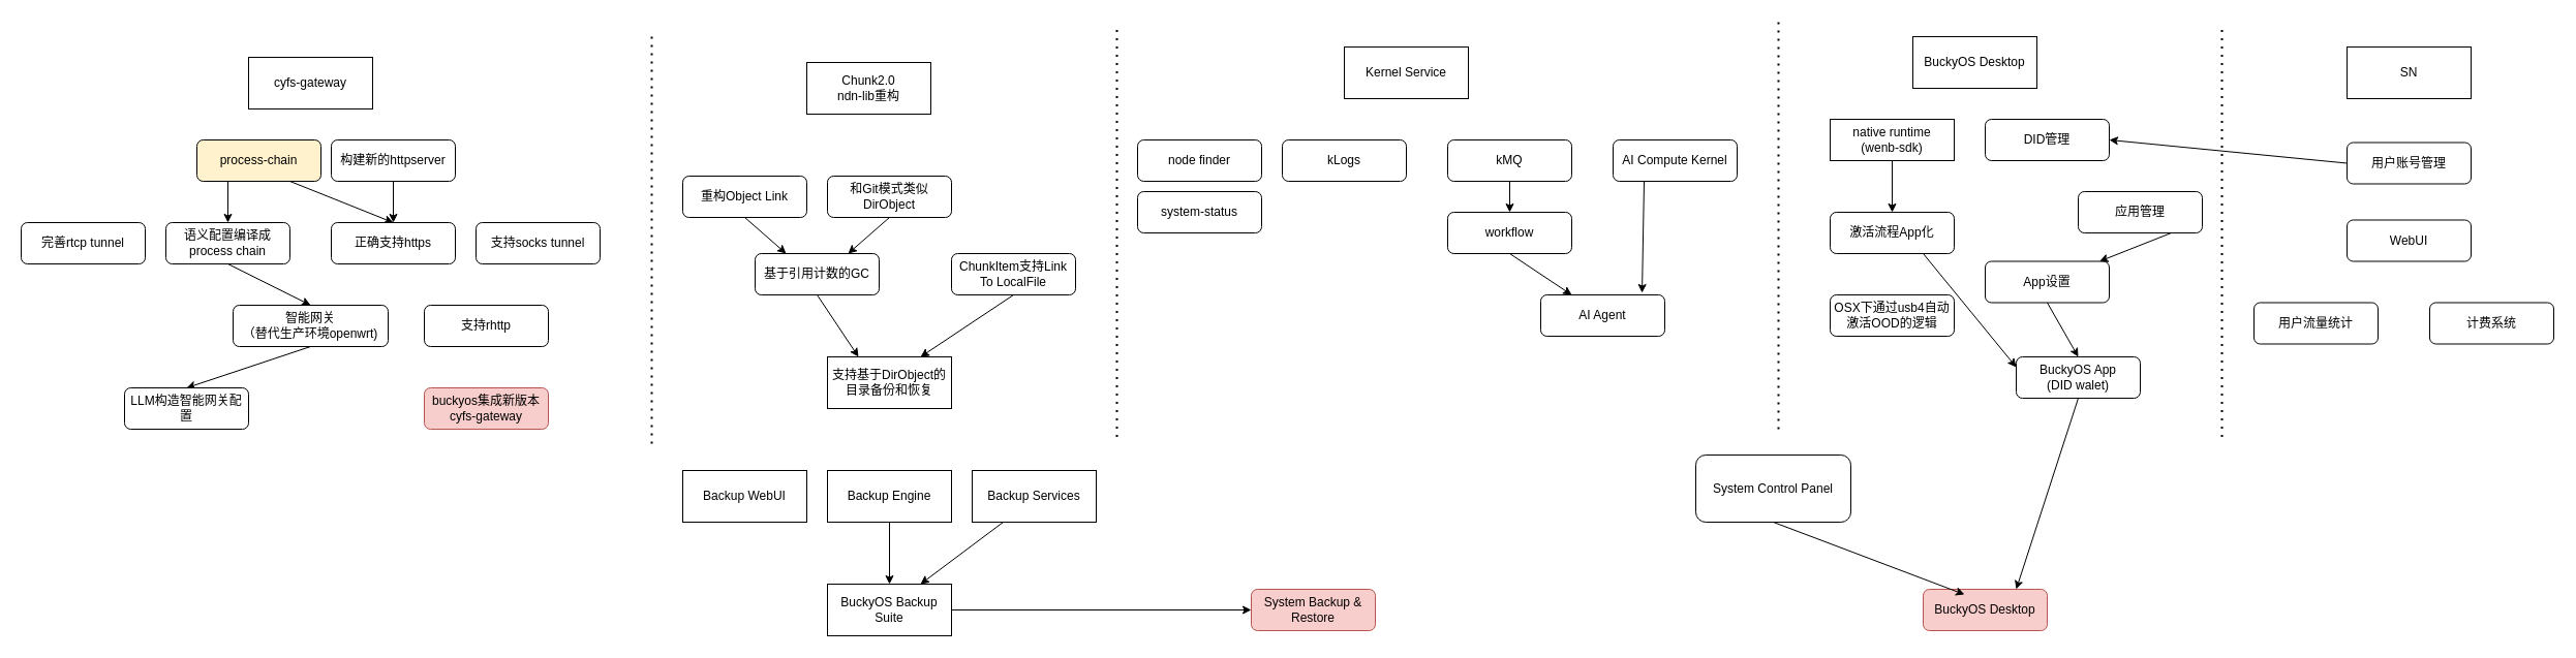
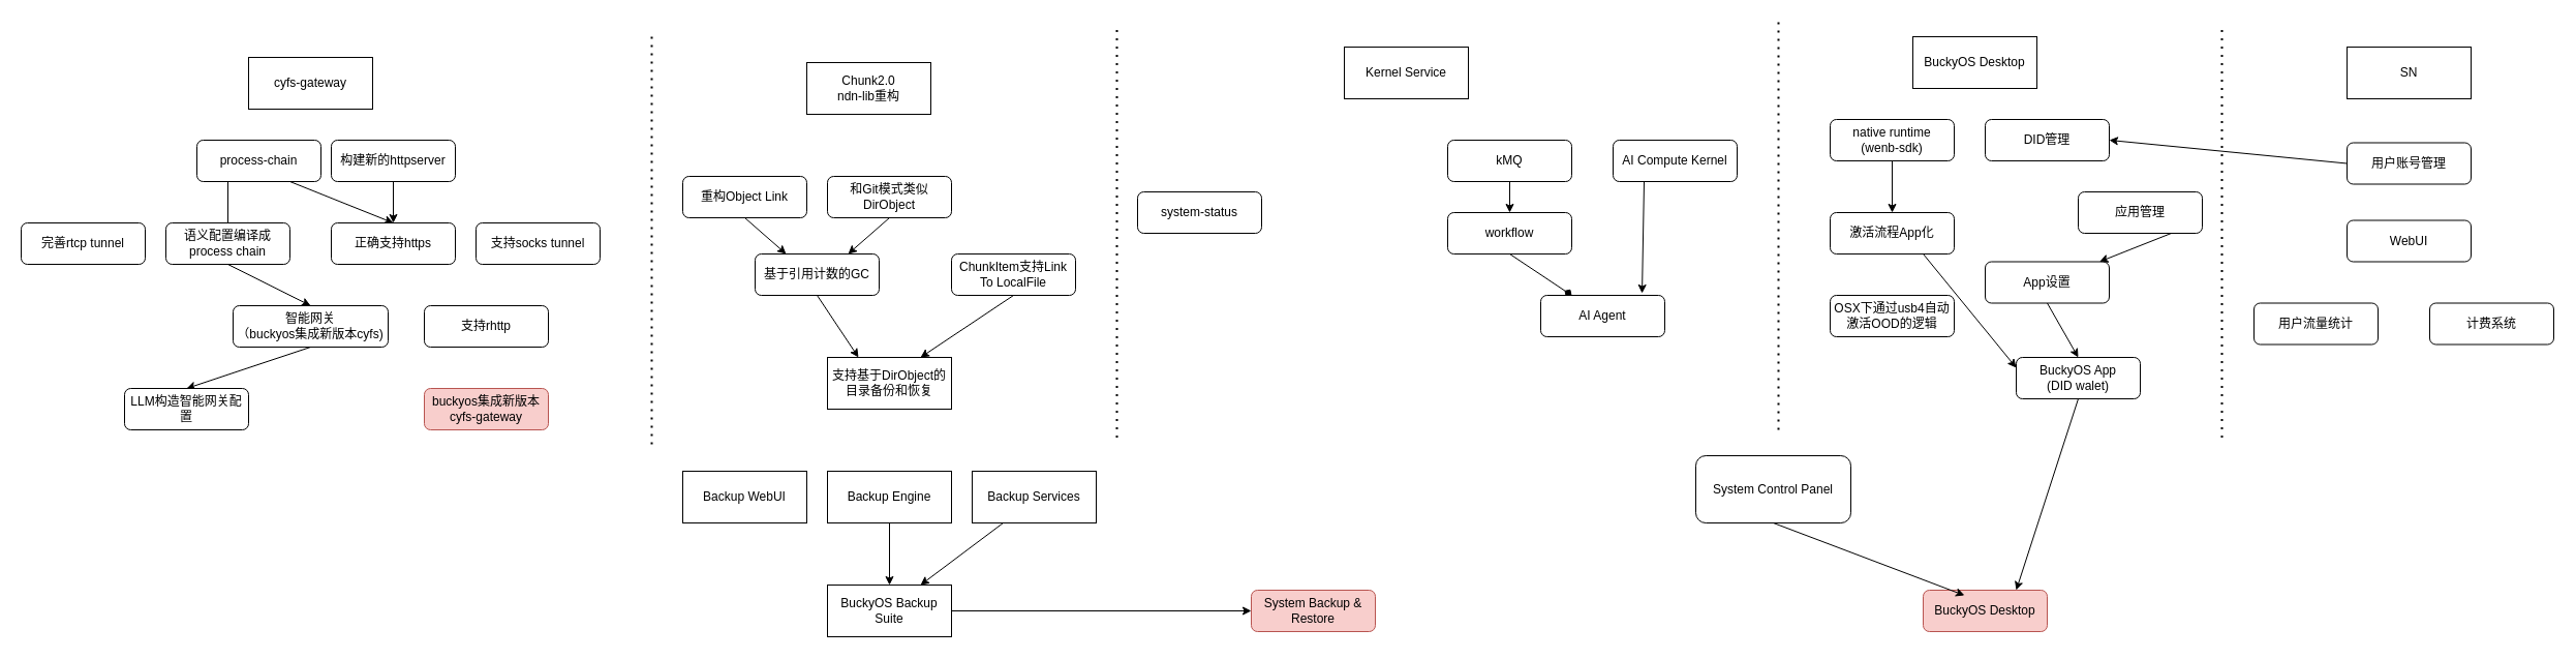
  <mxCell id="0" />
  <mxCell id="1" parent="0" />
  <mxCell id="2" value="Chunk2.0&lt;div&gt;ndn-lib重构&lt;/div&gt;" style="rounded=0;whiteSpace=wrap;html=1;" parent="1" vertex="1"><mxGeometry x="780" y="60" width="120" height="50" as="geometry" /></mxCell>
  <mxCell id="3" value="支持基于DirObject的目录备份和恢复" style="rounded=0;whiteSpace=wrap;html=1;" parent="1" vertex="1"><mxGeometry x="800" y="345" width="120" height="50" as="geometry" /></mxCell>
- <mxCell id="4" value="kLogs" style="rounded=1;whiteSpace=wrap;html=1;" parent="1" vertex="1"><mxGeometry x="1240" y="135" width="120" height="40" as="geometry" /></mxCell>
  <mxCell id="5" style="edgeStyle=none;html=1;exitX=0.5;exitY=1;exitDx=0;exitDy=0;" parent="1" source="6" target="8" edge="1"><mxGeometry relative="1" as="geometry" /></mxCell>
  <mxCell id="6" value="kMQ" style="rounded=1;whiteSpace=wrap;html=1;" parent="1" vertex="1"><mxGeometry x="1400" y="135" width="120" height="40" as="geometry" /></mxCell>
- <mxCell id="7" style="edgeStyle=none;html=1;exitX=0.5;exitY=1;exitDx=0;exitDy=0;entryX=0.25;entryY=0;entryDx=0;entryDy=0;" edge="1" parent="1" source="8" target="46"><mxGeometry relative="1" as="geometry" /></mxCell>
+ <mxCell id="7" style="edgeStyle=none;html=1;exitX=0.5;exitY=1;exitDx=0;exitDy=0;entryX=0.25;entryY=0;entryDx=0;entryDy=0;endArrow=diamond;" edge="1" parent="1" source="8" target="46"><mxGeometry relative="1" as="geometry" /></mxCell>
  <mxCell id="8" value="workflow" style="rounded=1;whiteSpace=wrap;html=1;" parent="1" vertex="1"><mxGeometry x="1400" y="205" width="120" height="40" as="geometry" /></mxCell>
  <mxCell id="9" value="BuckyOS Desktop" style="rounded=0;whiteSpace=wrap;html=1;" parent="1" vertex="1"><mxGeometry x="1850" y="35" width="120" height="50" as="geometry" /></mxCell>
  <mxCell id="10" style="edgeStyle=none;html=1;exitX=0.5;exitY=1;exitDx=0;exitDy=0;entryX=0.75;entryY=0;entryDx=0;entryDy=0;" edge="1" parent="1" source="11" target="70"><mxGeometry relative="1" as="geometry" /></mxCell>
  <mxCell id="11" value="BuckyOS App&lt;div&gt;(DID walet)&lt;/div&gt;" style="rounded=1;whiteSpace=wrap;html=1;" parent="1" vertex="1"><mxGeometry x="1950" y="345" width="120" height="40" as="geometry" /></mxCell>
  <mxCell id="12" style="edgeStyle=none;html=1;exitX=0.5;exitY=1;exitDx=0;exitDy=0;entryX=0.5;entryY=0;entryDx=0;entryDy=0;" edge="1" parent="1" source="13" target="59"><mxGeometry relative="1" as="geometry" /></mxCell>
- <mxCell id="13" value="native runtime&lt;div&gt;(wenb-sdk)&lt;/div&gt;" style="whiteSpace=wrap;html=1;rounded=0;" parent="1" vertex="1"><mxGeometry x="1770" y="115" width="120" height="40" as="geometry" /></mxCell>
+ <mxCell id="13" value="native runtime&lt;div&gt;(wenb-sdk)&lt;/div&gt;" style="rounded=1;whiteSpace=wrap;html=1;" parent="1" vertex="1"><mxGeometry x="1770" y="115" width="120" height="40" as="geometry" /></mxCell>
  <mxCell id="14" value="OSX下通过usb4自动激活OOD的逻辑" style="rounded=1;whiteSpace=wrap;html=1;" parent="1" vertex="1"><mxGeometry x="1770" y="285" width="120" height="40" as="geometry" /></mxCell>
  <mxCell id="15" value="cyfs-gateway" style="rounded=0;whiteSpace=wrap;html=1;" parent="1" vertex="1"><mxGeometry x="240" y="55" width="120" height="50" as="geometry" /></mxCell>
- <mxCell id="16" style="edgeStyle=none;html=1;exitX=0.25;exitY=1;exitDx=0;exitDy=0;entryX=0.5;entryY=0;entryDx=0;entryDy=0;" parent="1" source="18" target="20" edge="1"><mxGeometry relative="1" as="geometry" /></mxCell>
+ <mxCell id="16" style="edgeStyle=none;html=1;exitX=0.25;exitY=1;exitDx=0;exitDy=0;entryX=0.5;entryY=0;entryDx=0;entryDy=0;endArrow=none;" parent="1" source="18" target="20" edge="1"><mxGeometry relative="1" as="geometry" /></mxCell>
  <mxCell id="17" style="edgeStyle=none;html=1;exitX=0.75;exitY=1;exitDx=0;exitDy=0;entryX=0.5;entryY=0;entryDx=0;entryDy=0;" parent="1" source="18" target="21" edge="1"><mxGeometry relative="1" as="geometry" /></mxCell>
- <mxCell id="18" value="process-chain" style="rounded=1;whiteSpace=wrap;html=1;fillColor=#fff2cc;" parent="1" vertex="1"><mxGeometry x="190" y="135" width="120" height="40" as="geometry" /></mxCell>
+ <mxCell id="18" value="process-chain" style="rounded=1;whiteSpace=wrap;html=1;" parent="1" vertex="1"><mxGeometry x="190" y="135" width="120" height="40" as="geometry" /></mxCell>
  <mxCell id="19" style="edgeStyle=none;html=1;exitX=0.5;exitY=1;exitDx=0;exitDy=0;entryX=0.5;entryY=0;entryDx=0;entryDy=0;" parent="1" source="20" target="23" edge="1"><mxGeometry relative="1" as="geometry" /></mxCell>
  <mxCell id="20" value="语义配置编译成process chain" style="rounded=1;whiteSpace=wrap;html=1;" parent="1" vertex="1"><mxGeometry x="160" y="215" width="120" height="40" as="geometry" /></mxCell>
  <mxCell id="21" value="正确支持https" style="rounded=1;whiteSpace=wrap;html=1;" parent="1" vertex="1"><mxGeometry x="320" y="215" width="120" height="40" as="geometry" /></mxCell>
  <mxCell id="22" style="edgeStyle=none;html=1;exitX=0.5;exitY=1;exitDx=0;exitDy=0;entryX=0.5;entryY=0;entryDx=0;entryDy=0;" parent="1" source="23" target="24" edge="1"><mxGeometry relative="1" as="geometry" /></mxCell>
- <mxCell id="23" value="智能网关&lt;div&gt;（替代生产环境openwrt)&lt;/div&gt;" style="rounded=1;whiteSpace=wrap;html=1;" parent="1" vertex="1"><mxGeometry x="225" y="295" width="150" height="40" as="geometry" /></mxCell>
+ <mxCell id="23" value="智能网关&lt;div&gt;（buckyos集成新版本cyfs)&lt;/div&gt;" style="rounded=1;whiteSpace=wrap;html=1;" parent="1" vertex="1"><mxGeometry x="225" y="295" width="150" height="40" as="geometry" /></mxCell>
  <mxCell id="24" value="LLM构造智能网关配置" style="rounded=1;whiteSpace=wrap;html=1;" parent="1" vertex="1"><mxGeometry x="120" y="375" width="120" height="40" as="geometry" /></mxCell>
  <mxCell id="25" value="AI Compute Kernel" style="rounded=1;whiteSpace=wrap;html=1;" parent="1" vertex="1"><mxGeometry x="1560" y="135" width="120" height="40" as="geometry" /></mxCell>
  <mxCell id="26" value="Kernel Service" style="rounded=0;whiteSpace=wrap;html=1;" parent="1" vertex="1"><mxGeometry x="1300" y="45" width="120" height="50" as="geometry" /></mxCell>
- <mxCell id="27" value="node finder" style="rounded=1;whiteSpace=wrap;html=1;" parent="1" vertex="1"><mxGeometry x="1100" y="135" width="120" height="40" as="geometry" /></mxCell>
  <mxCell id="28" value="system-status" style="rounded=1;whiteSpace=wrap;html=1;" parent="1" vertex="1"><mxGeometry x="1100" y="185" width="120" height="40" as="geometry" /></mxCell>
  <mxCell id="29" value="支持socks tunnel" style="rounded=1;whiteSpace=wrap;html=1;" vertex="1" parent="1"><mxGeometry x="460" y="215" width="120" height="40" as="geometry" /></mxCell>
  <mxCell id="30" value="完善rtcp tunnel" style="rounded=1;whiteSpace=wrap;html=1;" vertex="1" parent="1"><mxGeometry x="20" y="215" width="120" height="40" as="geometry" /></mxCell>
  <mxCell id="31" style="edgeStyle=none;html=1;exitX=0.5;exitY=1;exitDx=0;exitDy=0;" edge="1" parent="1" source="32" target="21"><mxGeometry relative="1" as="geometry" /></mxCell>
  <mxCell id="32" value="构建新的httpserver" style="rounded=1;whiteSpace=wrap;html=1;" vertex="1" parent="1"><mxGeometry x="320" y="135" width="120" height="40" as="geometry" /></mxCell>
  <mxCell id="33" value="支持rhttp" style="rounded=1;whiteSpace=wrap;html=1;" vertex="1" parent="1"><mxGeometry x="410" y="295" width="120" height="40" as="geometry" /></mxCell>
  <mxCell id="34" value="buckyos集成新版本cyfs-gateway" style="rounded=1;whiteSpace=wrap;html=1;fillColor=#f8cecc;strokeColor=#b85450;" vertex="1" parent="1"><mxGeometry x="410" y="375" width="120" height="40" as="geometry" /></mxCell>
  <mxCell id="35" style="edgeStyle=none;html=1;exitX=0.5;exitY=1;exitDx=0;exitDy=0;entryX=0.75;entryY=0;entryDx=0;entryDy=0;" edge="1" parent="1" source="36" target="41"><mxGeometry relative="1" as="geometry" /></mxCell>
  <mxCell id="36" value="和Git模式类似DirObject" style="rounded=1;whiteSpace=wrap;html=1;" parent="1" vertex="1"><mxGeometry x="800" y="170" width="120" height="40" as="geometry" /></mxCell>
  <mxCell id="37" style="edgeStyle=none;html=1;exitX=0.5;exitY=1;exitDx=0;exitDy=0;entryX=0.25;entryY=0;entryDx=0;entryDy=0;" edge="1" parent="1" source="38" target="41"><mxGeometry relative="1" as="geometry" /></mxCell>
  <mxCell id="38" value="重构Object Link" style="rounded=1;whiteSpace=wrap;html=1;" vertex="1" parent="1"><mxGeometry x="660" y="170" width="120" height="40" as="geometry" /></mxCell>
  <mxCell id="39" value="" style="endArrow=none;dashed=1;html=1;dashPattern=1 3;strokeWidth=2;" edge="1" parent="1"><mxGeometry width="50" height="50" relative="1" as="geometry"><mxPoint x="630" y="429" as="sourcePoint" /><mxPoint x="630" y="34" as="targetPoint" /></mxGeometry></mxCell>
  <mxCell id="40" style="edgeStyle=none;html=1;exitX=0.5;exitY=1;exitDx=0;exitDy=0;entryX=0.25;entryY=0;entryDx=0;entryDy=0;" edge="1" parent="1" source="41" target="3"><mxGeometry relative="1" as="geometry" /></mxCell>
  <mxCell id="41" value="基于引用计数的GC" style="rounded=1;whiteSpace=wrap;html=1;" vertex="1" parent="1"><mxGeometry x="730" y="245" width="120" height="40" as="geometry" /></mxCell>
  <mxCell id="42" style="edgeStyle=none;html=1;exitX=0.5;exitY=1;exitDx=0;exitDy=0;entryX=0.75;entryY=0;entryDx=0;entryDy=0;" edge="1" parent="1" source="43" target="3"><mxGeometry relative="1" as="geometry" /></mxCell>
  <mxCell id="43" value="ChunkItem支持Link To LocalFile" style="rounded=1;whiteSpace=wrap;html=1;" vertex="1" parent="1"><mxGeometry x="920" y="245" width="120" height="40" as="geometry" /></mxCell>
  <mxCell id="44" value="" style="endArrow=none;dashed=1;html=1;dashPattern=1 3;strokeWidth=2;" edge="1" parent="1"><mxGeometry width="50" height="50" relative="1" as="geometry"><mxPoint x="1080" y="422.5" as="sourcePoint" /><mxPoint x="1080" y="27.5" as="targetPoint" /></mxGeometry></mxCell>
  <mxCell id="45" value="" style="endArrow=none;dashed=1;html=1;dashPattern=1 3;strokeWidth=2;" edge="1" parent="1"><mxGeometry width="50" height="50" relative="1" as="geometry"><mxPoint x="1720" y="415" as="sourcePoint" /><mxPoint x="1720" y="20" as="targetPoint" /></mxGeometry></mxCell>
  <mxCell id="46" value="AI Agent" style="rounded=1;whiteSpace=wrap;html=1;" vertex="1" parent="1"><mxGeometry x="1490" y="285" width="120" height="40" as="geometry" /></mxCell>
  <mxCell id="47" style="edgeStyle=none;html=1;exitX=0.25;exitY=1;exitDx=0;exitDy=0;entryX=0.817;entryY=-0.05;entryDx=0;entryDy=0;entryPerimeter=0;" edge="1" parent="1" source="25" target="46"><mxGeometry relative="1" as="geometry" /></mxCell>
  <mxCell id="48" value="SN" style="rounded=0;whiteSpace=wrap;html=1;" vertex="1" parent="1"><mxGeometry x="2270" y="45" width="120" height="50" as="geometry" /></mxCell>
  <mxCell id="49" value="" style="endArrow=none;dashed=1;html=1;dashPattern=1 3;strokeWidth=2;" edge="1" parent="1"><mxGeometry width="50" height="50" relative="1" as="geometry"><mxPoint x="2149" y="422.5" as="sourcePoint" /><mxPoint x="2149" y="27.5" as="targetPoint" /></mxGeometry></mxCell>
  <mxCell id="50" value="Backup WebUI" style="rounded=0;whiteSpace=wrap;html=1;" vertex="1" parent="1"><mxGeometry x="660" y="455" width="120" height="50" as="geometry" /></mxCell>
  <mxCell id="51" style="edgeStyle=none;html=1;exitX=0.5;exitY=1;exitDx=0;exitDy=0;" edge="1" parent="1" source="52" target="56"><mxGeometry relative="1" as="geometry" /></mxCell>
  <mxCell id="52" value="Backup Engine" style="rounded=0;whiteSpace=wrap;html=1;" vertex="1" parent="1"><mxGeometry x="800" y="455" width="120" height="50" as="geometry" /></mxCell>
  <mxCell id="53" style="edgeStyle=none;html=1;exitX=0.25;exitY=1;exitDx=0;exitDy=0;entryX=0.75;entryY=0;entryDx=0;entryDy=0;" edge="1" parent="1" source="54" target="56"><mxGeometry relative="1" as="geometry" /></mxCell>
  <mxCell id="54" value="Backup Services" style="rounded=0;whiteSpace=wrap;html=1;" vertex="1" parent="1"><mxGeometry x="940" y="455" width="120" height="50" as="geometry" /></mxCell>
  <mxCell id="55" style="edgeStyle=none;html=1;exitX=1;exitY=0.5;exitDx=0;exitDy=0;" edge="1" parent="1" source="56" target="57"><mxGeometry relative="1" as="geometry" /></mxCell>
  <mxCell id="56" value="BuckyOS Backup Suite" style="rounded=0;whiteSpace=wrap;html=1;" vertex="1" parent="1"><mxGeometry x="800" y="565" width="120" height="50" as="geometry" /></mxCell>
  <mxCell id="57" value="System Backup &amp;amp; Restore" style="rounded=1;whiteSpace=wrap;html=1;fillColor=#f8cecc;strokeColor=#b85450;" vertex="1" parent="1"><mxGeometry x="1210" y="570" width="120" height="40" as="geometry" /></mxCell>
  <mxCell id="58" style="edgeStyle=none;html=1;exitX=0.75;exitY=1;exitDx=0;exitDy=0;entryX=0;entryY=0.25;entryDx=0;entryDy=0;" edge="1" parent="1" source="59" target="11"><mxGeometry relative="1" as="geometry" /></mxCell>
  <mxCell id="59" value="激活流程App化" style="rounded=1;whiteSpace=wrap;html=1;" vertex="1" parent="1"><mxGeometry x="1770" y="205" width="120" height="40" as="geometry" /></mxCell>
  <mxCell id="60" value="WebUI" style="rounded=1;whiteSpace=wrap;html=1;" vertex="1" parent="1"><mxGeometry x="2270" y="212.5" width="120" height="40" as="geometry" /></mxCell>
  <mxCell id="61" style="edgeStyle=none;html=1;exitX=0;exitY=0.5;exitDx=0;exitDy=0;entryX=1;entryY=0.5;entryDx=0;entryDy=0;" edge="1" parent="1" source="62" target="66"><mxGeometry relative="1" as="geometry" /></mxCell>
  <mxCell id="62" value="用户账号管理" style="rounded=1;whiteSpace=wrap;html=1;" vertex="1" parent="1"><mxGeometry x="2270" y="137.5" width="120" height="40" as="geometry" /></mxCell>
  <mxCell id="63" value="计费系统" style="rounded=1;whiteSpace=wrap;html=1;" vertex="1" parent="1"><mxGeometry x="2350" y="292.5" width="120" height="40" as="geometry" /></mxCell>
  <mxCell id="64" value="用户流量统计" style="rounded=1;whiteSpace=wrap;html=1;" vertex="1" parent="1"><mxGeometry x="2180" y="292.5" width="120" height="40" as="geometry" /></mxCell>
  <mxCell id="65" value="System Control Panel" style="rounded=1;whiteSpace=wrap;html=1;" vertex="1" parent="1"><mxGeometry x="1640" y="440" width="150" height="65" as="geometry" /></mxCell>
  <mxCell id="66" value="DID管理" style="rounded=1;whiteSpace=wrap;html=1;" vertex="1" parent="1"><mxGeometry x="1920" y="115" width="120" height="40" as="geometry" /></mxCell>
  <mxCell id="67" value="应用管理" style="rounded=1;whiteSpace=wrap;html=1;" vertex="1" parent="1"><mxGeometry x="2010" y="185" width="120" height="40" as="geometry" /></mxCell>
  <mxCell id="68" style="edgeStyle=none;html=1;exitX=0.5;exitY=1;exitDx=0;exitDy=0;entryX=0.5;entryY=0;entryDx=0;entryDy=0;" edge="1" parent="1" source="69" target="11"><mxGeometry relative="1" as="geometry" /></mxCell>
  <mxCell id="69" value="App设置" style="rounded=1;whiteSpace=wrap;html=1;" vertex="1" parent="1"><mxGeometry x="1920" y="252.5" width="120" height="40" as="geometry" /></mxCell>
  <mxCell id="70" value="BuckyOS Desktop" style="rounded=1;whiteSpace=wrap;html=1;fillColor=#f8cecc;strokeColor=#b85450;" vertex="1" parent="1"><mxGeometry x="1860" y="570" width="120" height="40" as="geometry" /></mxCell>
  <mxCell id="71" style="edgeStyle=none;html=1;exitX=0.5;exitY=1;exitDx=0;exitDy=0;entryX=0.333;entryY=0.125;entryDx=0;entryDy=0;entryPerimeter=0;" edge="1" parent="1" source="65" target="70"><mxGeometry relative="1" as="geometry" /></mxCell>
  <mxCell id="72" style="edgeStyle=none;html=1;exitX=0.75;exitY=1;exitDx=0;exitDy=0;" edge="1" parent="1" source="67" target="69"><mxGeometry relative="1" as="geometry" /></mxCell>
